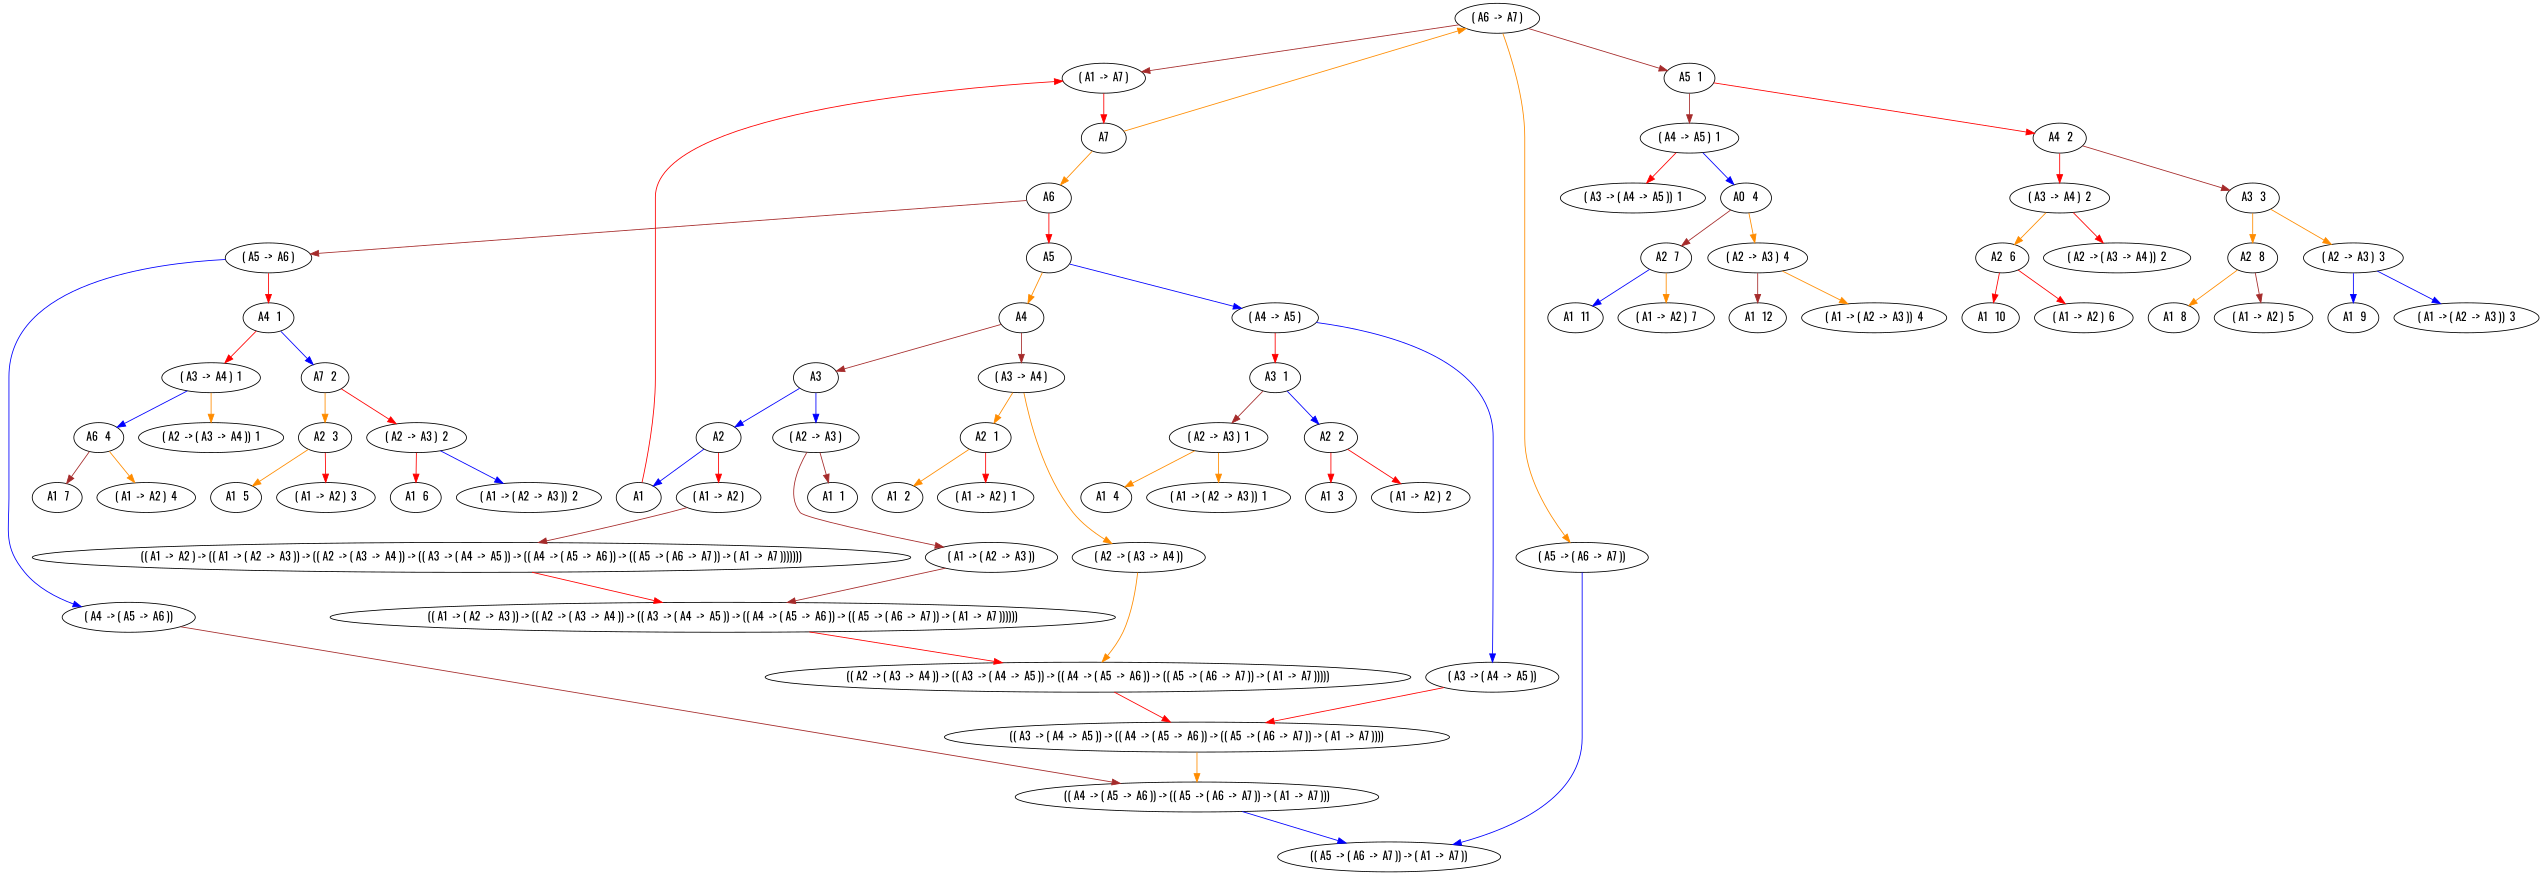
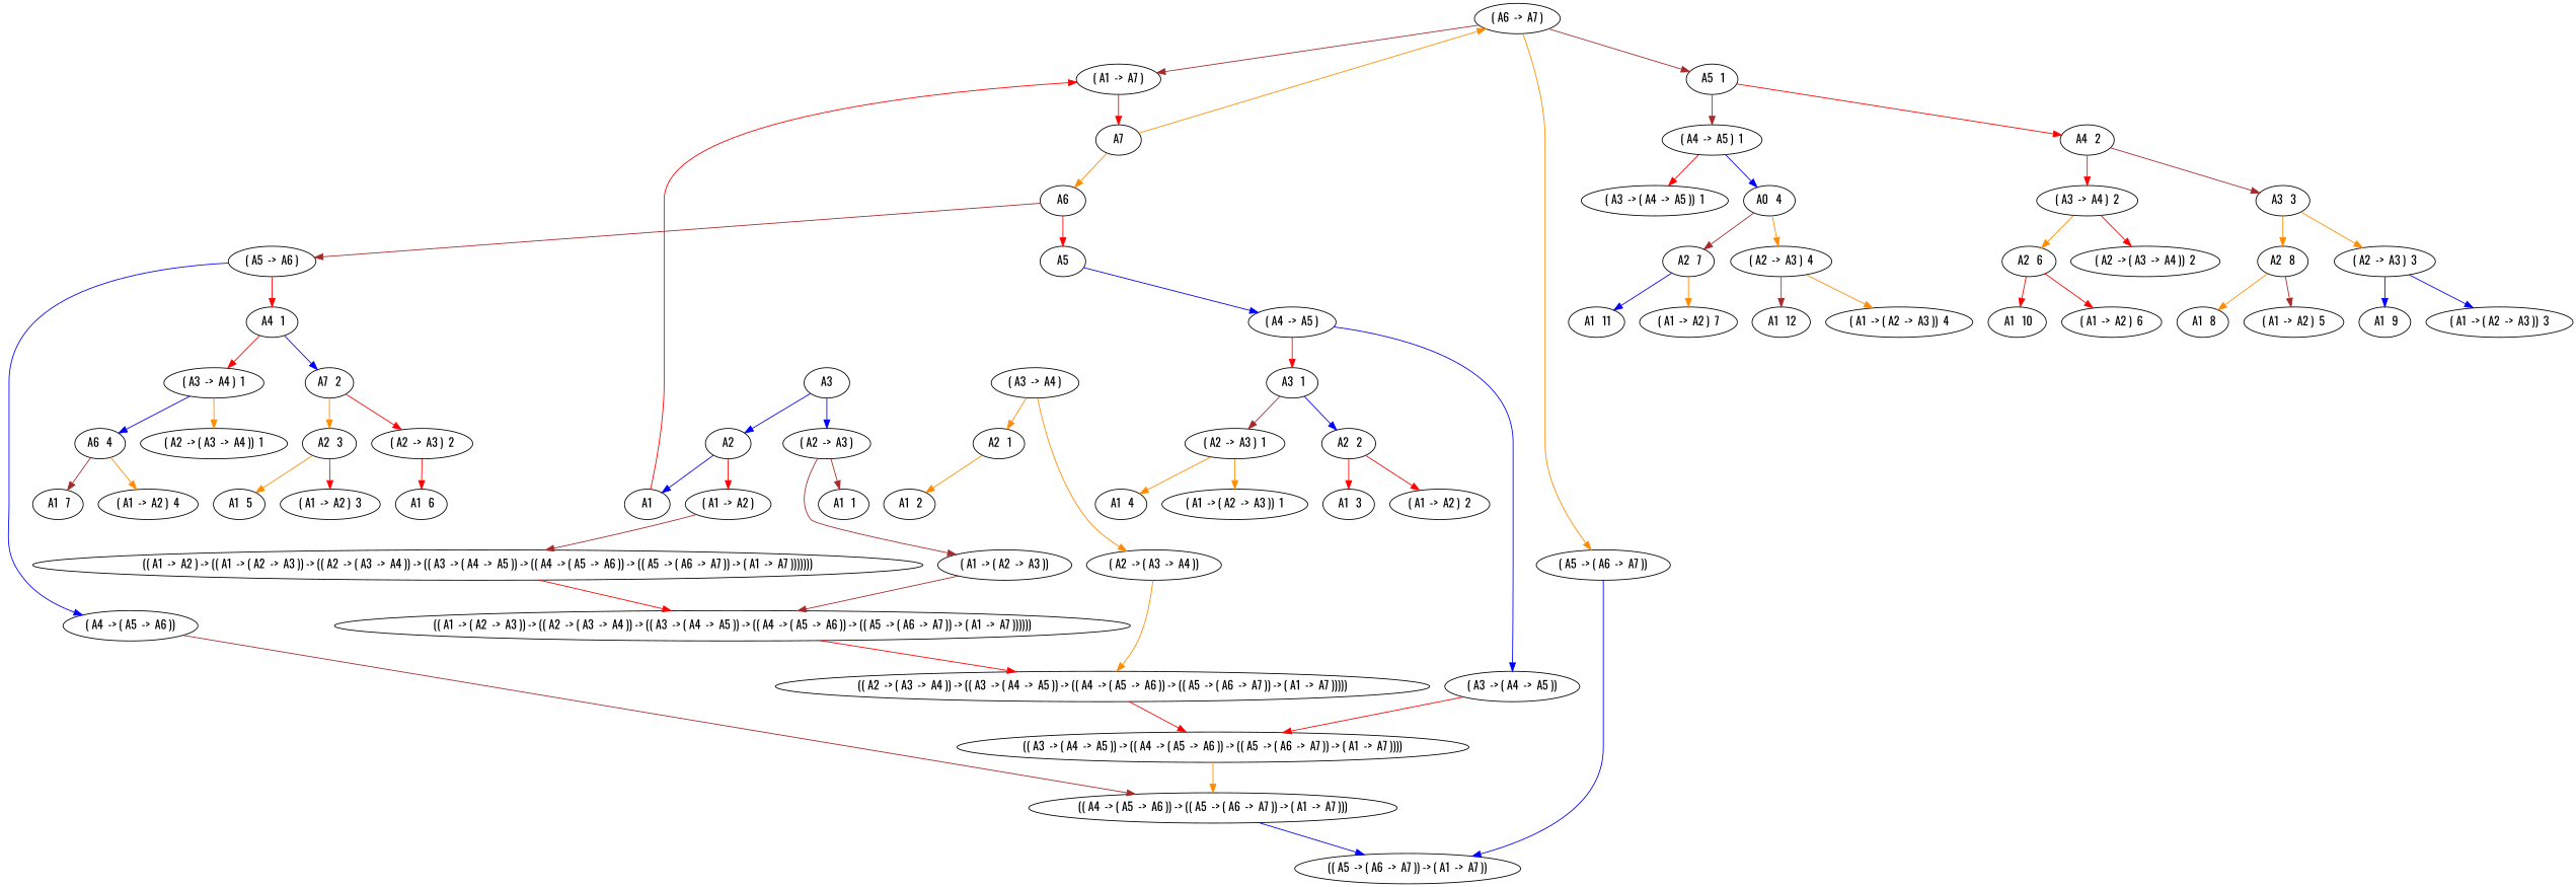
  digraph {
    fontname=Oswald
    node [fontname=Oswald]
    edge [color=red fontname=Oswald]
    "( A1  ->  A2 )"
    "(( A1  ->  A2 ) -> (( A1  -> ( A2  ->  A3 )) -> (( A2  -> ( A3  ->  A4 )) -> (( A3  -> ( A4  ->  A5 )) -> (( A4  -> ( A5  ->  A6 )) -> (( A5  -> ( A6  ->  A7 )) -> ( A1  ->  A7 )))))))"
    "(( A1  -> ( A2  ->  A3 )) -> (( A2  -> ( A3  ->  A4 )) -> (( A3  -> ( A4  ->  A5 )) -> (( A4  -> ( A5  ->  A6 )) -> (( A5  -> ( A6  ->  A7 )) -> ( A1  ->  A7 ))))))"
    "(( A2  -> ( A3  ->  A4 )) -> (( A3  -> ( A4  ->  A5 )) -> (( A4  -> ( A5  ->  A6 )) -> (( A5  -> ( A6  ->  A7 )) -> ( A1  ->  A7 )))))"
    "(( A3  -> ( A4  ->  A5 )) -> (( A4  -> ( A5  ->  A6 )) -> (( A5  -> ( A6  ->  A7 )) -> ( A1  ->  A7 ))))"
    "( A1  -> ( A2  ->  A3 ))"
    "(( A4  -> ( A5  ->  A6 )) -> (( A5  -> ( A6  ->  A7 )) -> ( A1  ->  A7 )))"
    "( A2  -> ( A3  ->  A4 ))"
    "(( A5  -> ( A6  ->  A7 )) -> ( A1  ->  A7 ))"
    "( A3  -> ( A4  ->  A5 ))"
    "( A4  -> ( A5  ->  A6 ))"
    "( A1  ->  A7 )"
    " A7 "
    "( A5  -> ( A6  ->  A7 ))"
    " A6 "
    "( A6  ->  A7 )"
    " A1 "
    " A5 "
    "( A5  ->  A6 )"
    " A5   1"
-   " A4 "
    "( A4  ->  A5 )"
    " A4   1"
    " A4   2"
    "( A4  ->  A5 )  1"
    " A3 "
    "( A3  ->  A4 )"
    " A3   1"
    n29 [label="A7   2"]
    "( A3  ->  A4 )  1"
    " A2 "
    "( A2  ->  A3 )"
    " A2   1"
    " A2   2"
    "( A2  ->  A3 )  1"
    " A1   1"
    " A1   2"
-   "( A1  ->  A2 )  1"
    " A1   3"
    "( A1  ->  A2 )  2"
    " A1   4"
    "( A1  -> ( A2  ->  A3 ))  1"
    " A2   3"
    "( A2  ->  A3 )  2"
    n45 [label="A6   4"]
    "( A2  -> ( A3  ->  A4 ))  1"
    " A1   5"
    "( A1  ->  A2 )  3"
    " A1   6"
-   "( A1  -> ( A2  ->  A3 ))  2"
    " A1   7"
    "( A1  ->  A2 )  4"
    " A3   3"
    "( A3  ->  A4 )  2"
    n55 [label="A0   4"]
    "( A3  -> ( A4  ->  A5 ))  1"
    n57 [label="A2   8"]
    "( A2  ->  A3 )  3"
    " A2   6"
    "( A2  -> ( A3  ->  A4 ))  2"
    " A2   7"
    "( A2  ->  A3 )  4"
    " A1   8"
    "( A1  ->  A2 )  5"
    " A1   9"
    "( A1  -> ( A2  ->  A3 ))  3"
    " A1   10"
    "( A1  ->  A2 )  6"
    " A1   11"
    "( A1  ->  A2 )  7"
    " A1   12"
    "( A1  -> ( A2  ->  A3 ))  4"
    "( A1  ->  A2 )" -> "(( A1  ->  A2 ) -> (( A1  -> ( A2  ->  A3 )) -> (( A2  -> ( A3  ->  A4 )) -> (( A3  -> ( A4  ->  A5 )) -> (( A4  -> ( A5  ->  A6 )) -> (( A5  -> ( A6  ->  A7 )) -> ( A1  ->  A7 )))))))" [color=brown]
    "(( A1  ->  A2 ) -> (( A1  -> ( A2  ->  A3 )) -> (( A2  -> ( A3  ->  A4 )) -> (( A3  -> ( A4  ->  A5 )) -> (( A4  -> ( A5  ->  A6 )) -> (( A5  -> ( A6  ->  A7 )) -> ( A1  ->  A7 )))))))" -> "(( A1  -> ( A2  ->  A3 )) -> (( A2  -> ( A3  ->  A4 )) -> (( A3  -> ( A4  ->  A5 )) -> (( A4  -> ( A5  ->  A6 )) -> (( A5  -> ( A6  ->  A7 )) -> ( A1  ->  A7 ))))))"
    "(( A1  -> ( A2  ->  A3 )) -> (( A2  -> ( A3  ->  A4 )) -> (( A3  -> ( A4  ->  A5 )) -> (( A4  -> ( A5  ->  A6 )) -> (( A5  -> ( A6  ->  A7 )) -> ( A1  ->  A7 ))))))" -> "(( A2  -> ( A3  ->  A4 )) -> (( A3  -> ( A4  ->  A5 )) -> (( A4  -> ( A5  ->  A6 )) -> (( A5  -> ( A6  ->  A7 )) -> ( A1  ->  A7 )))))"
    "(( A2  -> ( A3  ->  A4 )) -> (( A3  -> ( A4  ->  A5 )) -> (( A4  -> ( A5  ->  A6 )) -> (( A5  -> ( A6  ->  A7 )) -> ( A1  ->  A7 )))))" -> "(( A3  -> ( A4  ->  A5 )) -> (( A4  -> ( A5  ->  A6 )) -> (( A5  -> ( A6  ->  A7 )) -> ( A1  ->  A7 ))))"
    "(( A3  -> ( A4  ->  A5 )) -> (( A4  -> ( A5  ->  A6 )) -> (( A5  -> ( A6  ->  A7 )) -> ( A1  ->  A7 ))))" -> "(( A4  -> ( A5  ->  A6 )) -> (( A5  -> ( A6  ->  A7 )) -> ( A1  ->  A7 )))" [color=darkorange]
    "( A1  -> ( A2  ->  A3 ))" -> "(( A1  -> ( A2  ->  A3 )) -> (( A2  -> ( A3  ->  A4 )) -> (( A3  -> ( A4  ->  A5 )) -> (( A4  -> ( A5  ->  A6 )) -> (( A5  -> ( A6  ->  A7 )) -> ( A1  ->  A7 ))))))" [color=brown]
    "(( A4  -> ( A5  ->  A6 )) -> (( A5  -> ( A6  ->  A7 )) -> ( A1  ->  A7 )))" -> "(( A5  -> ( A6  ->  A7 )) -> ( A1  ->  A7 ))" [color=blue]
    "( A2  -> ( A3  ->  A4 ))" -> "(( A2  -> ( A3  ->  A4 )) -> (( A3  -> ( A4  ->  A5 )) -> (( A4  -> ( A5  ->  A6 )) -> (( A5  -> ( A6  ->  A7 )) -> ( A1  ->  A7 )))))" [color=darkorange]
    "( A3  -> ( A4  ->  A5 ))" -> "(( A3  -> ( A4  ->  A5 )) -> (( A4  -> ( A5  ->  A6 )) -> (( A5  -> ( A6  ->  A7 )) -> ( A1  ->  A7 ))))"
    "( A4  -> ( A5  ->  A6 ))" -> "(( A4  -> ( A5  ->  A6 )) -> (( A5  -> ( A6  ->  A7 )) -> ( A1  ->  A7 )))" [color=brown]
    "( A1  ->  A7 )" -> " A7 "
    " A7 " -> " A6 " [color=darkorange]
    " A7 " -> "( A6  ->  A7 )" [color=darkorange]
    "( A5  -> ( A6  ->  A7 ))" -> "(( A5  -> ( A6  ->  A7 )) -> ( A1  ->  A7 ))" [color=blue]
    " A6 " -> " A5 "
    " A6 " -> "( A5  ->  A6 )" [color=brown]
    "( A6  ->  A7 )" -> "( A1  ->  A7 )" [color=brown]
    "( A6  ->  A7 )" -> "( A5  -> ( A6  ->  A7 ))" [color=darkorange]
    "( A6  ->  A7 )" -> " A5   1" [color=brown]
    " A1 " -> "( A1  ->  A7 )"
-   " A5 " -> " A4 " [color=darkorange]
    " A5 " -> "( A4  ->  A5 )" [color=blue]
    "( A5  ->  A6 )" -> "( A4  -> ( A5  ->  A6 ))" [color=blue]
    "( A5  ->  A6 )" -> " A4   1"
    " A5   1" -> " A4   2"
    " A5   1" -> "( A4  ->  A5 )  1" [color=brown]
-   " A4 " -> " A3 " [color=brown]
-   " A4 " -> "( A3  ->  A4 )" [color=brown]
    "( A4  ->  A5 )" -> "( A3  -> ( A4  ->  A5 ))" [color=blue]
    "( A4  ->  A5 )" -> " A3   1"
    " A4   1" -> n29 [color=blue]
    " A4   1" -> "( A3  ->  A4 )  1"
    " A4   2" -> " A3   3" [color=brown]
    " A4   2" -> "( A3  ->  A4 )  2"
    "( A4  ->  A5 )  1" -> n55 [color=blue]
    "( A4  ->  A5 )  1" -> "( A3  -> ( A4  ->  A5 ))  1"
    " A3 " -> " A2 " [color=blue]
    " A3 " -> "( A2  ->  A3 )" [color=blue]
    "( A3  ->  A4 )" -> "( A2  -> ( A3  ->  A4 ))" [color=darkorange]
    "( A3  ->  A4 )" -> " A2   1" [color=darkorange]
    " A3   1" -> " A2   2" [color=blue]
    " A3   1" -> "( A2  ->  A3 )  1" [color=brown]
    n29 -> " A2   3" [color=darkorange]
    n29 -> "( A2  ->  A3 )  2"
    "( A3  ->  A4 )  1" -> n45 [color=blue]
    "( A3  ->  A4 )  1" -> "( A2  -> ( A3  ->  A4 ))  1" [color=darkorange]
    " A2 " -> "( A1  ->  A2 )"
    " A2 " -> " A1 " [color=blue]
    "( A2  ->  A3 )" -> "( A1  -> ( A2  ->  A3 ))" [color=brown]
    "( A2  ->  A3 )" -> " A1   1" [color=brown]
    " A2   1" -> " A1   2" [color=darkorange]
-   " A2   1" -> "( A1  ->  A2 )  1"
    " A2   2" -> " A1   3"
    " A2   2" -> "( A1  ->  A2 )  2"
    "( A2  ->  A3 )  1" -> " A1   4" [color=darkorange]
    "( A2  ->  A3 )  1" -> "( A1  -> ( A2  ->  A3 ))  1" [color=darkorange]
    " A2   3" -> " A1   5" [color=darkorange]
    " A2   3" -> "( A1  ->  A2 )  3"
    "( A2  ->  A3 )  2" -> " A1   6"
-   "( A2  ->  A3 )  2" -> "( A1  -> ( A2  ->  A3 ))  2" [color=blue]
    n45 -> " A1   7" [color=brown]
    n45 -> "( A1  ->  A2 )  4" [color=darkorange]
    " A3   3" -> n57 [color=darkorange]
    " A3   3" -> "( A2  ->  A3 )  3" [color=darkorange]
    "( A3  ->  A4 )  2" -> " A2   6" [color=darkorange]
    "( A3  ->  A4 )  2" -> "( A2  -> ( A3  ->  A4 ))  2"
    n55 -> " A2   7" [color=brown]
    n55 -> "( A2  ->  A3 )  4" [color=darkorange]
    n57 -> " A1   8" [color=darkorange]
    n57 -> "( A1  ->  A2 )  5" [color=brown]
    "( A2  ->  A3 )  3" -> " A1   9" [color=blue]
    "( A2  ->  A3 )  3" -> "( A1  -> ( A2  ->  A3 ))  3" [color=blue]
    " A2   6" -> " A1   10"
    " A2   6" -> "( A1  ->  A2 )  6"
    " A2   7" -> " A1   11" [color=blue]
    " A2   7" -> "( A1  ->  A2 )  7" [color=darkorange]
    "( A2  ->  A3 )  4" -> " A1   12" [color=brown]
    "( A2  ->  A3 )  4" -> "( A1  -> ( A2  ->  A3 ))  4" [color=darkorange]
  }
